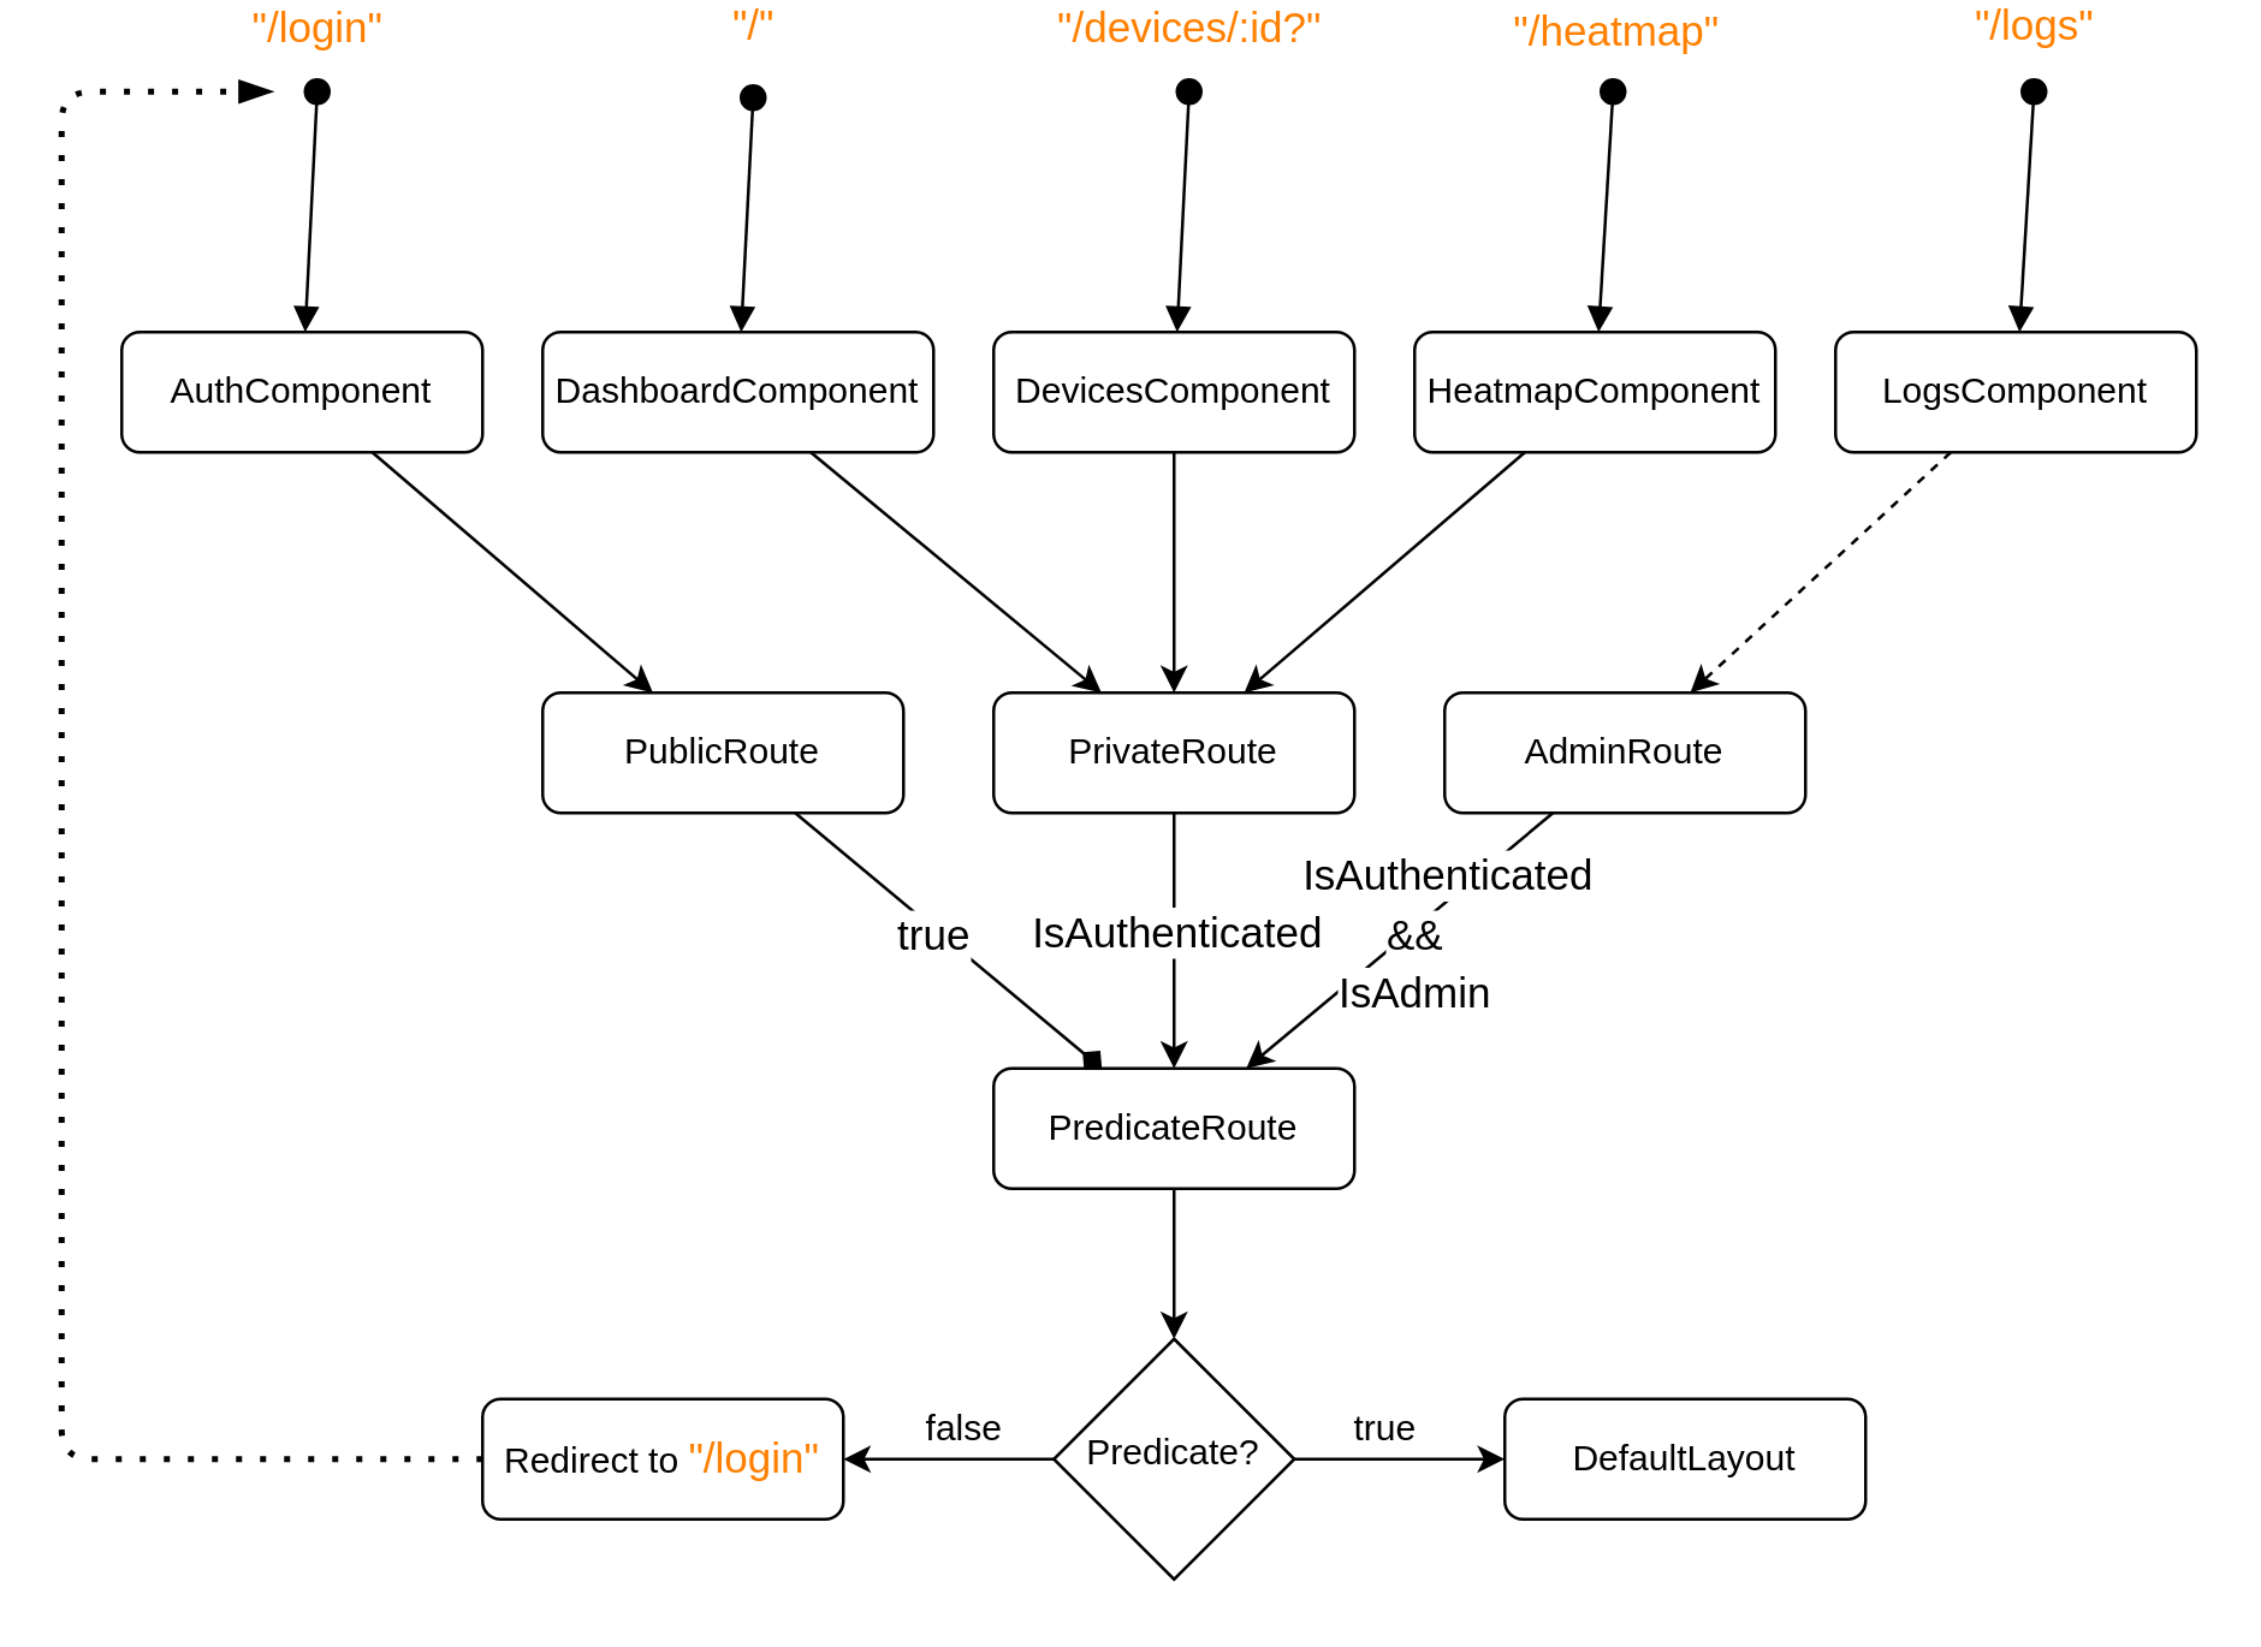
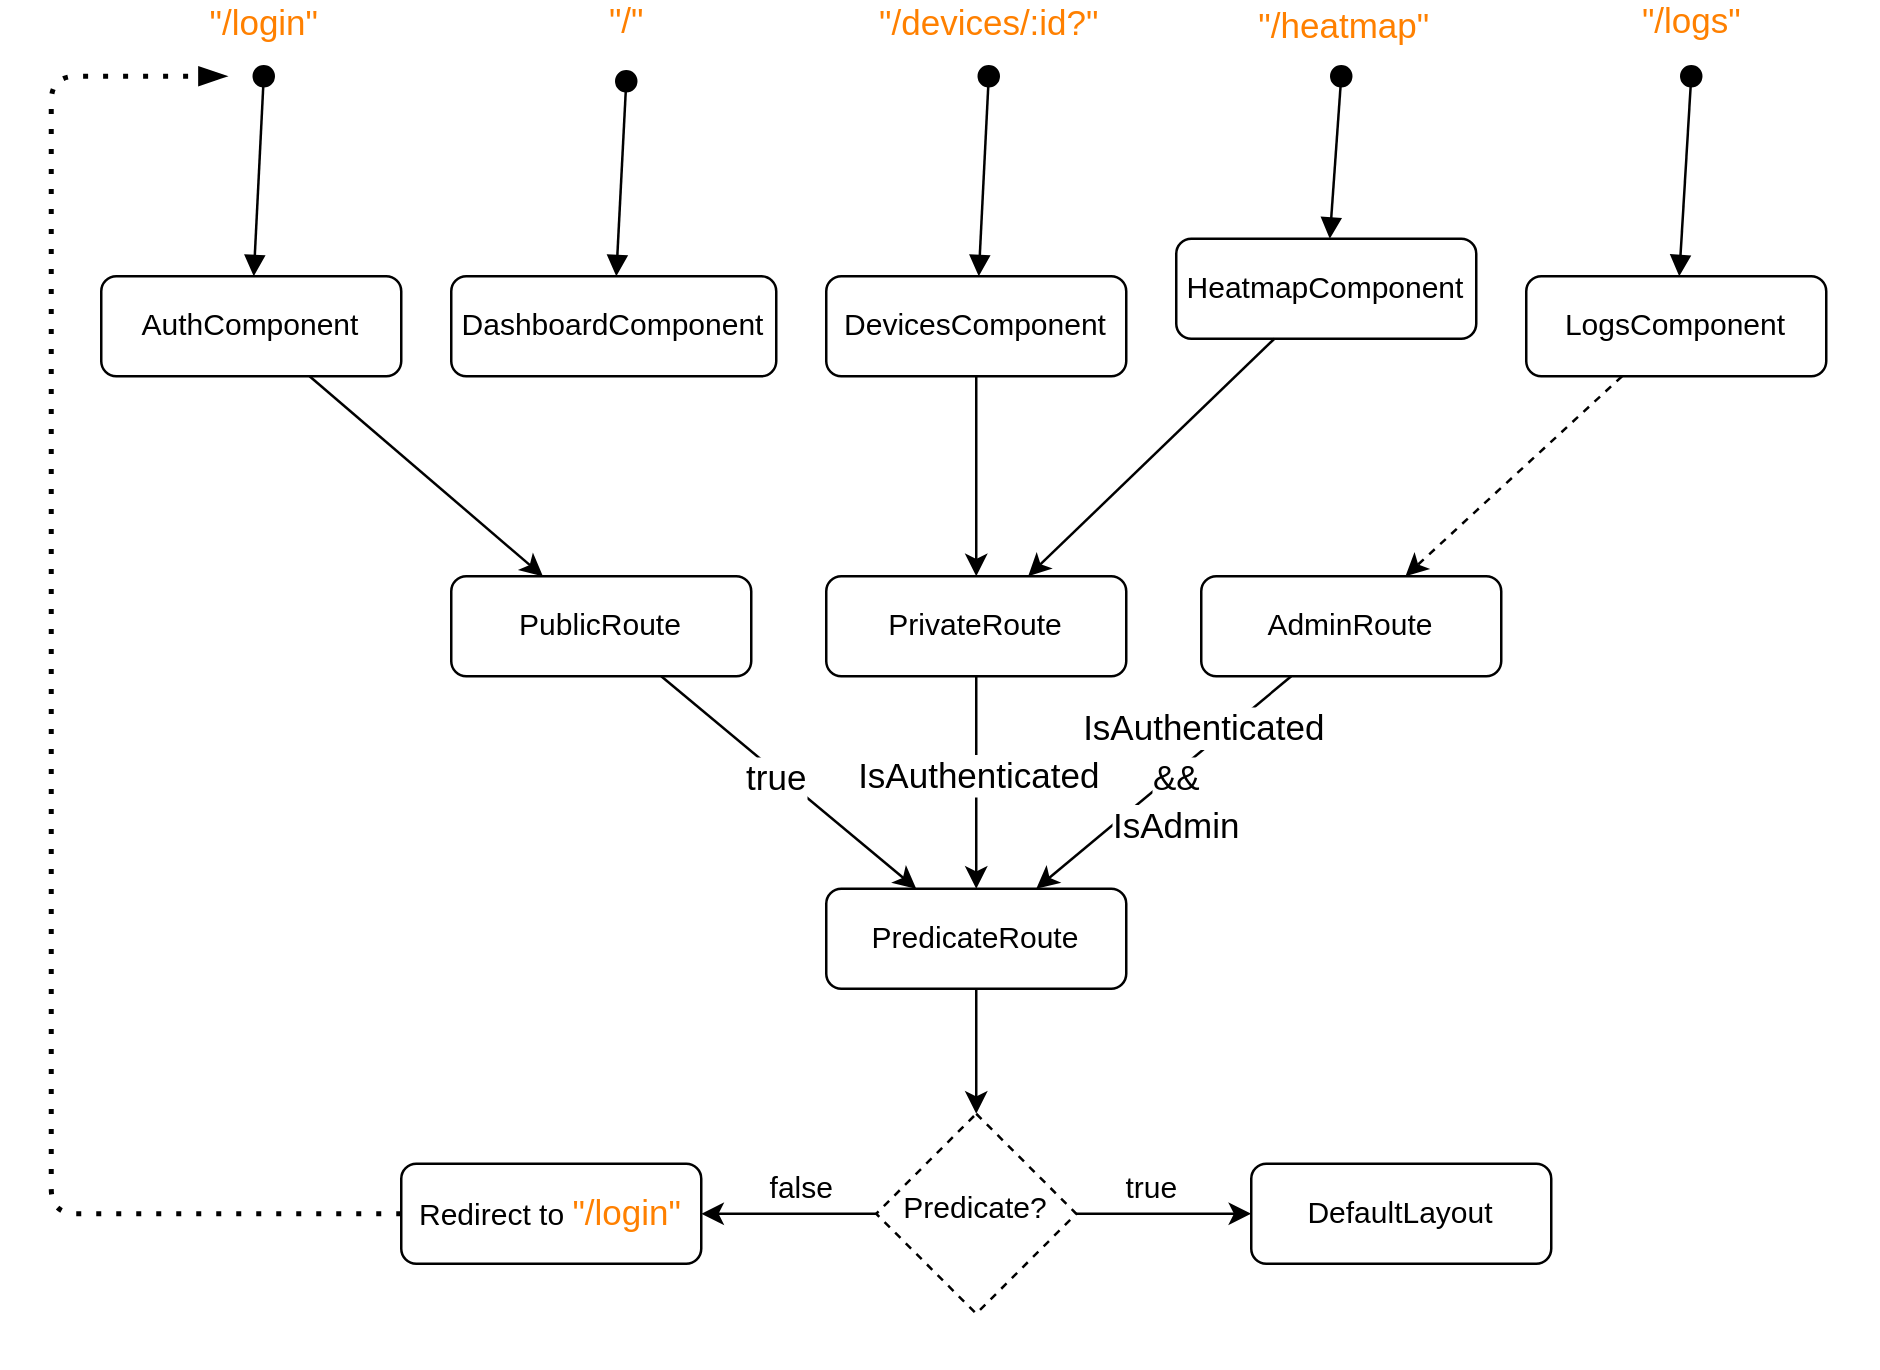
  <mxCell id="0" />
  <mxCell id="1" parent="0" />
  <mxCell id="2" style="edgeStyle=orthogonalEdgeStyle;rounded=0;orthogonalLoop=1;jettySize=auto;html=1;" edge="1" parent="1" source="3" target="6"><mxGeometry relative="1" as="geometry" /></mxCell>
  <mxCell id="3" value="PredicateRoute" style="rounded=1;whiteSpace=wrap;html=1;fontSize=12;glass=0;strokeWidth=1;shadow=0;" parent="1" vertex="1"><mxGeometry x="330" y="345" width="120" height="40" as="geometry" /></mxCell>
  <mxCell id="4" style="edgeStyle=orthogonalEdgeStyle;rounded=0;orthogonalLoop=1;jettySize=auto;html=1;" edge="1" parent="1" source="6" target="7"><mxGeometry relative="1" as="geometry" /></mxCell>
  <mxCell id="5" style="edgeStyle=orthogonalEdgeStyle;rounded=0;orthogonalLoop=1;jettySize=auto;html=1;entryX=0;entryY=0.5;entryDx=0;entryDy=0;" edge="1" parent="1" source="6" target="8"><mxGeometry relative="1" as="geometry" /></mxCell>
- <mxCell id="6" value="Predicate?" style="rhombus;whiteSpace=wrap;html=1;shadow=0;fontFamily=Helvetica;fontSize=12;align=center;strokeWidth=1;spacing=6;spacingTop=-4;" parent="1" vertex="1"><mxGeometry x="350" y="435" width="80" height="80" as="geometry" /></mxCell>
+ <mxCell id="6" value="Predicate?" style="rhombus;whiteSpace=wrap;html=1;shadow=0;fontFamily=Helvetica;fontSize=12;align=center;strokeWidth=1;spacing=6;spacingTop=-4;dashed=1;" parent="1" vertex="1"><mxGeometry x="350" y="435" width="80" height="80" as="geometry" /></mxCell>
  <mxCell id="7" value="Redirect to &lt;font color=&quot;#ff8000&quot; style=&quot;font-size: 14px&quot;&gt;&quot;/login&quot;&lt;/font&gt;" style="rounded=1;whiteSpace=wrap;html=1;fontSize=12;glass=0;strokeWidth=1;shadow=0;" parent="1" vertex="1"><mxGeometry x="160" y="455" width="120" height="40" as="geometry" /></mxCell>
  <mxCell id="8" value="DefaultLayout" style="rounded=1;whiteSpace=wrap;html=1;fontSize=12;glass=0;strokeWidth=1;shadow=0;" parent="1" vertex="1"><mxGeometry x="500" y="455" width="120" height="40" as="geometry" /></mxCell>
  <mxCell id="9" value="false" style="text;html=1;align=center;verticalAlign=middle;resizable=0;points=[];autosize=1;" vertex="1" parent="1"><mxGeometry x="300" y="455" width="40" height="20" as="geometry" /></mxCell>
  <mxCell id="10" value="true" style="text;html=1;align=center;verticalAlign=middle;resizable=0;points=[];autosize=1;" vertex="1" parent="1"><mxGeometry x="440" y="455" width="40" height="20" as="geometry" /></mxCell>
  <mxCell id="11" value="PublicRoute" style="rounded=1;whiteSpace=wrap;html=1;fontSize=12;glass=0;strokeWidth=1;shadow=0;" vertex="1" parent="1"><mxGeometry x="180" y="220" width="120" height="40" as="geometry" /></mxCell>
  <mxCell id="12" value="PrivateRoute" style="rounded=1;whiteSpace=wrap;html=1;fontSize=12;glass=0;strokeWidth=1;shadow=0;" vertex="1" parent="1"><mxGeometry x="330" y="220" width="120" height="40" as="geometry" /></mxCell>
  <mxCell id="13" value="AdminRoute" style="rounded=1;whiteSpace=wrap;html=1;fontSize=12;glass=0;strokeWidth=1;shadow=0;" vertex="1" parent="1"><mxGeometry x="480" y="220" width="120" height="40" as="geometry" /></mxCell>
- <mxCell id="14" value="" style="endArrow=diamond;html=1;" edge="1" parent="1" source="11" target="3"><mxGeometry width="50" height="50" relative="1" as="geometry"><mxPoint x="380" y="425" as="sourcePoint" /><mxPoint x="430" y="375" as="targetPoint" /></mxGeometry></mxCell>
+ <mxCell id="14" value="" style="endArrow=classic;html=1;" edge="1" parent="1" source="11" target="3"><mxGeometry width="50" height="50" relative="1" as="geometry"><mxPoint x="380" y="425" as="sourcePoint" /><mxPoint x="430" y="375" as="targetPoint" /></mxGeometry></mxCell>
  <mxCell id="15" value="true" style="edgeLabel;html=1;align=center;verticalAlign=middle;resizable=0;points=[];fontSize=14;" vertex="1" connectable="0" parent="14"><mxGeometry x="-0.238" y="2" relative="1" as="geometry"><mxPoint x="5.54" y="8.89" as="offset" /></mxGeometry></mxCell>
  <mxCell id="16" value="" style="endArrow=classic;html=1;" edge="1" parent="1" source="12" target="3"><mxGeometry width="50" height="50" relative="1" as="geometry"><mxPoint x="230" y="275" as="sourcePoint" /><mxPoint x="340" y="355" as="targetPoint" /></mxGeometry></mxCell>
  <mxCell id="17" value="IsAuthenticated" style="edgeLabel;html=1;align=center;verticalAlign=middle;resizable=0;points=[];fontSize=14;" vertex="1" connectable="0" parent="16"><mxGeometry x="-0.507" y="-2" relative="1" as="geometry"><mxPoint x="2" y="18.86" as="offset" /></mxGeometry></mxCell>
  <mxCell id="18" value="" style="endArrow=classic;html=1;" edge="1" parent="1" source="13" target="3"><mxGeometry width="50" height="50" relative="1" as="geometry"><mxPoint x="258.333" y="275" as="sourcePoint" /><mxPoint x="371.667" y="355" as="targetPoint" /></mxGeometry></mxCell>
  <mxCell id="19" value="IsAuthenticated " style="edgeLabel;html=1;align=center;verticalAlign=middle;resizable=0;points=[];fontSize=14;labelBackgroundColor=#ffffff;" vertex="1" connectable="0" parent="18"><mxGeometry x="-0.181" y="3" relative="1" as="geometry"><mxPoint x="3.98" y="-16.87" as="offset" /></mxGeometry></mxCell>
  <mxCell id="20" value="&amp;amp;&amp;amp;" style="edgeLabel;html=1;align=center;verticalAlign=middle;resizable=0;points=[];fontSize=14;" vertex="1" connectable="0" parent="18"><mxGeometry x="0.258" y="3" relative="1" as="geometry"><mxPoint x="16.17" y="-15.71" as="offset" /></mxGeometry></mxCell>
  <mxCell id="21" value="IsAdmin" style="edgeLabel;html=1;align=center;verticalAlign=middle;resizable=0;points=[];fontSize=14;" vertex="1" connectable="0" parent="18"><mxGeometry x="0.349" y="2" relative="1" as="geometry"><mxPoint x="21.64" as="offset" /></mxGeometry></mxCell>
  <mxCell id="22" value="&lt;font style=&quot;font-size: 14px&quot; color=&quot;#ff8000&quot;&gt;&quot;/login&quot;&lt;/font&gt;" style="html=1;verticalAlign=bottom;startArrow=oval;startFill=1;endArrow=block;startSize=8;" edge="1" parent="1" target="27"><mxGeometry x="-1" y="-10" width="60" relative="1" as="geometry"><mxPoint x="105" y="20" as="sourcePoint" /><mxPoint x="45" y="-150" as="targetPoint" /><Array as="points" /><mxPoint x="10" y="-10" as="offset" /></mxGeometry></mxCell>
  <mxCell id="23" value="&lt;font style=&quot;font-size: 14px&quot; color=&quot;#ff8000&quot;&gt;&quot;/devices/:id?&quot;&lt;/font&gt;" style="html=1;verticalAlign=bottom;startArrow=oval;startFill=1;endArrow=block;startSize=8;" edge="1" parent="1" target="29"><mxGeometry x="-1" y="-10" width="60" relative="1" as="geometry"><mxPoint x="395" y="20" as="sourcePoint" /><mxPoint x="410" y="-258" as="targetPoint" /><Array as="points" /><mxPoint x="10" y="-10" as="offset" /></mxGeometry></mxCell>
  <mxCell id="24" value="&lt;font style=&quot;font-size: 14px&quot; color=&quot;#ff8000&quot;&gt;&quot;/heatmap&quot;&lt;/font&gt;" style="html=1;verticalAlign=bottom;startArrow=oval;startFill=1;endArrow=block;startSize=8;" edge="1" parent="1" target="30"><mxGeometry x="-1" y="10" width="60" relative="1" as="geometry"><mxPoint x="536" y="20" as="sourcePoint" /><mxPoint x="510" y="-208" as="targetPoint" /><Array as="points" /><mxPoint x="-9" y="-10" as="offset" /></mxGeometry></mxCell>
  <mxCell id="25" value="&lt;font style=&quot;font-size: 14px&quot; color=&quot;#ff8000&quot;&gt;&quot;/logs&quot;&lt;/font&gt;" style="html=1;verticalAlign=bottom;startArrow=oval;startFill=1;endArrow=block;startSize=8;" edge="1" parent="1" target="31"><mxGeometry x="-1" y="-10" width="60" relative="1" as="geometry"><mxPoint x="676" y="20" as="sourcePoint" /><mxPoint x="700" y="-140" as="targetPoint" /><Array as="points" /><mxPoint x="10" y="-10" as="offset" /></mxGeometry></mxCell>
  <mxCell id="26" value="&lt;font style=&quot;font-size: 14px&quot; color=&quot;#ff8000&quot;&gt;&quot;/&quot;&lt;/font&gt;" style="html=1;verticalAlign=bottom;startArrow=oval;startFill=1;endArrow=block;startSize=8;" edge="1" parent="1" target="28"><mxGeometry x="-1" y="-12" width="60" relative="1" as="geometry"><mxPoint x="250" y="22" as="sourcePoint" /><mxPoint x="270" y="-250" as="targetPoint" /><Array as="points" /><mxPoint x="12" y="-12" as="offset" /></mxGeometry></mxCell>
  <mxCell id="27" value="AuthComponent" style="rounded=1;whiteSpace=wrap;html=1;fontSize=12;glass=0;strokeWidth=1;shadow=0;" vertex="1" parent="1"><mxGeometry x="40" y="100" width="120" height="40" as="geometry" /></mxCell>
  <mxCell id="28" value="DashboardComponent" style="rounded=1;whiteSpace=wrap;html=1;fontSize=12;glass=0;strokeWidth=1;shadow=0;" vertex="1" parent="1"><mxGeometry x="180" y="100" width="130" height="40" as="geometry" /></mxCell>
  <mxCell id="29" value="DevicesComponent" style="rounded=1;whiteSpace=wrap;html=1;fontSize=12;glass=0;strokeWidth=1;shadow=0;" vertex="1" parent="1"><mxGeometry x="330" y="100" width="120" height="40" as="geometry" /></mxCell>
- <mxCell id="30" value="HeatmapComponent" style="rounded=1;whiteSpace=wrap;html=1;fontSize=12;glass=0;strokeWidth=1;shadow=0;" vertex="1" parent="1"><mxGeometry x="470" y="100" width="120" height="40" as="geometry" /></mxCell>
+ <mxCell id="30" value="HeatmapComponent" style="rounded=1;whiteSpace=wrap;html=1;fontSize=12;glass=0;strokeWidth=1;shadow=0;" vertex="1" parent="1"><mxGeometry x="470" y="85" width="120" height="40" as="geometry" /></mxCell>
  <mxCell id="31" value="LogsComponent" style="rounded=1;whiteSpace=wrap;html=1;fontSize=12;glass=0;strokeWidth=1;shadow=0;" vertex="1" parent="1"><mxGeometry x="610" y="100" width="120" height="40" as="geometry" /></mxCell>
  <mxCell id="32" value="" style="endArrow=classic;html=1;" edge="1" parent="1" source="27" target="11"><mxGeometry width="50" height="50" relative="1" as="geometry"><mxPoint x="257.2" y="270" as="sourcePoint" /><mxPoint x="372.8" y="355" as="targetPoint" /></mxGeometry></mxCell>
- <mxCell id="33" value="" style="endArrow=classic;html=1;" edge="1" parent="1" source="28" target="12"><mxGeometry width="50" height="50" relative="1" as="geometry"><mxPoint x="134.167" y="150" as="sourcePoint" /><mxPoint x="210.833" y="230" as="targetPoint" /></mxGeometry></mxCell>
  <mxCell id="34" value="" style="endArrow=classic;html=1;" edge="1" parent="1" source="29" target="12"><mxGeometry width="50" height="50" relative="1" as="geometry"><mxPoint x="283.333" y="150" as="sourcePoint" /><mxPoint x="376.667" y="230" as="targetPoint" /></mxGeometry></mxCell>
  <mxCell id="35" value="" style="endArrow=classic;html=1;" edge="1" parent="1" source="30" target="12"><mxGeometry width="50" height="50" relative="1" as="geometry"><mxPoint x="404.167" y="150" as="sourcePoint" /><mxPoint x="400.833" y="230" as="targetPoint" /></mxGeometry></mxCell>
  <mxCell id="36" value="" style="endArrow=classic;html=1;dashed=1;" edge="1" parent="1" source="31" target="13"><mxGeometry width="50" height="50" relative="1" as="geometry"><mxPoint x="520.833" y="150" as="sourcePoint" /><mxPoint x="424.167" y="230" as="targetPoint" /></mxGeometry></mxCell>
  <mxCell id="37" value="" style="endArrow=blockThin;dashed=1;html=1;dashPattern=1 3;strokeWidth=2;endFill=1;" edge="1" parent="1" source="7"><mxGeometry width="50" height="50" relative="1" as="geometry"><mxPoint x="40" y="320" as="sourcePoint" /><mxPoint x="90" y="20" as="targetPoint" /><Array as="points"><mxPoint x="20" y="475" /><mxPoint x="20" y="20" /></Array></mxGeometry></mxCell>
